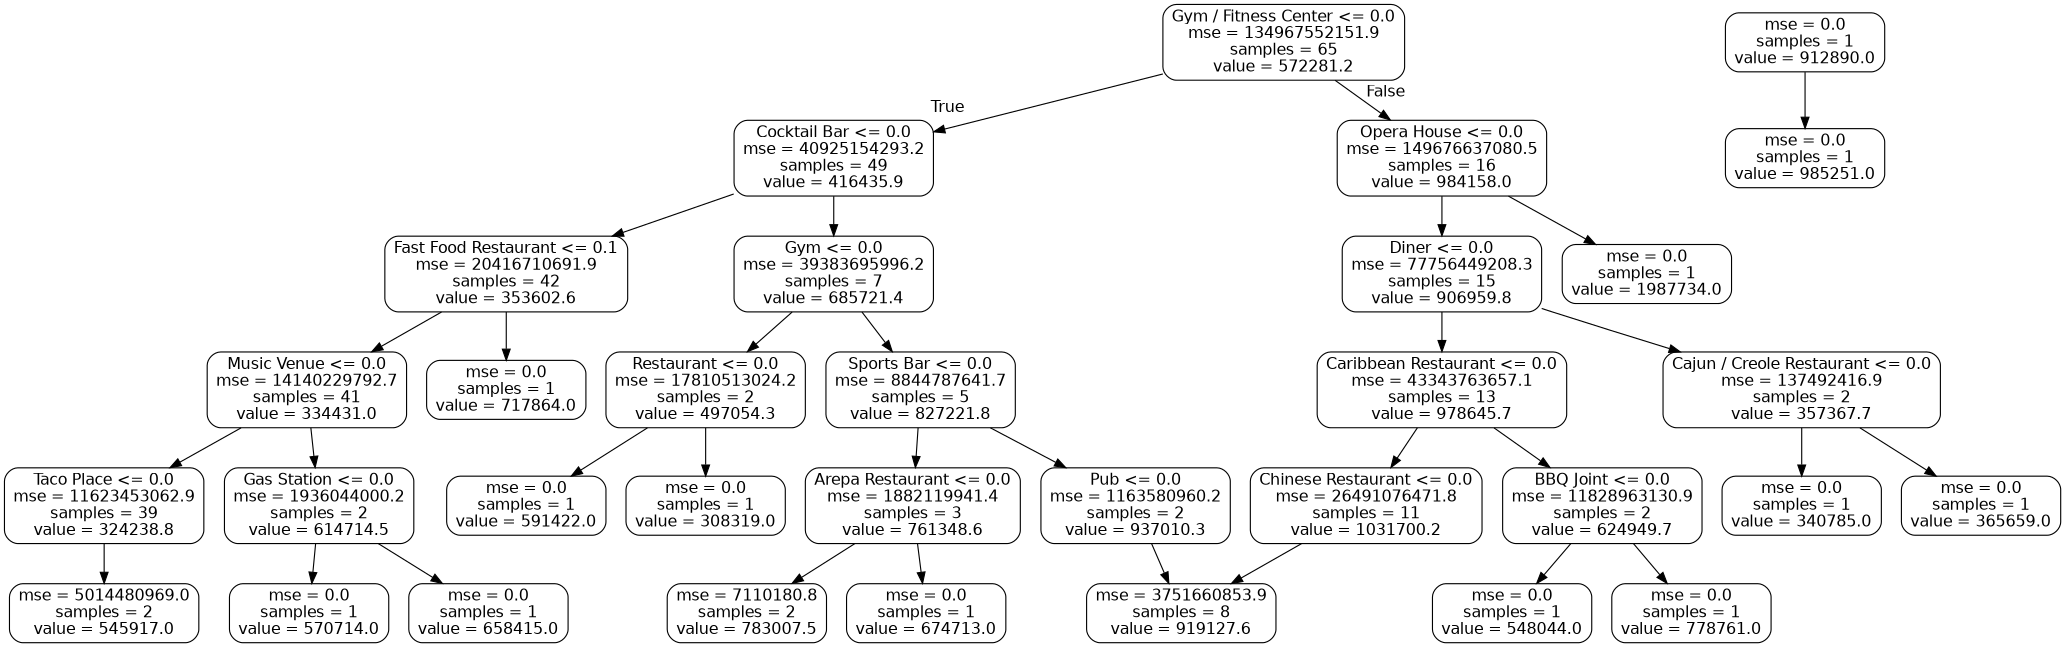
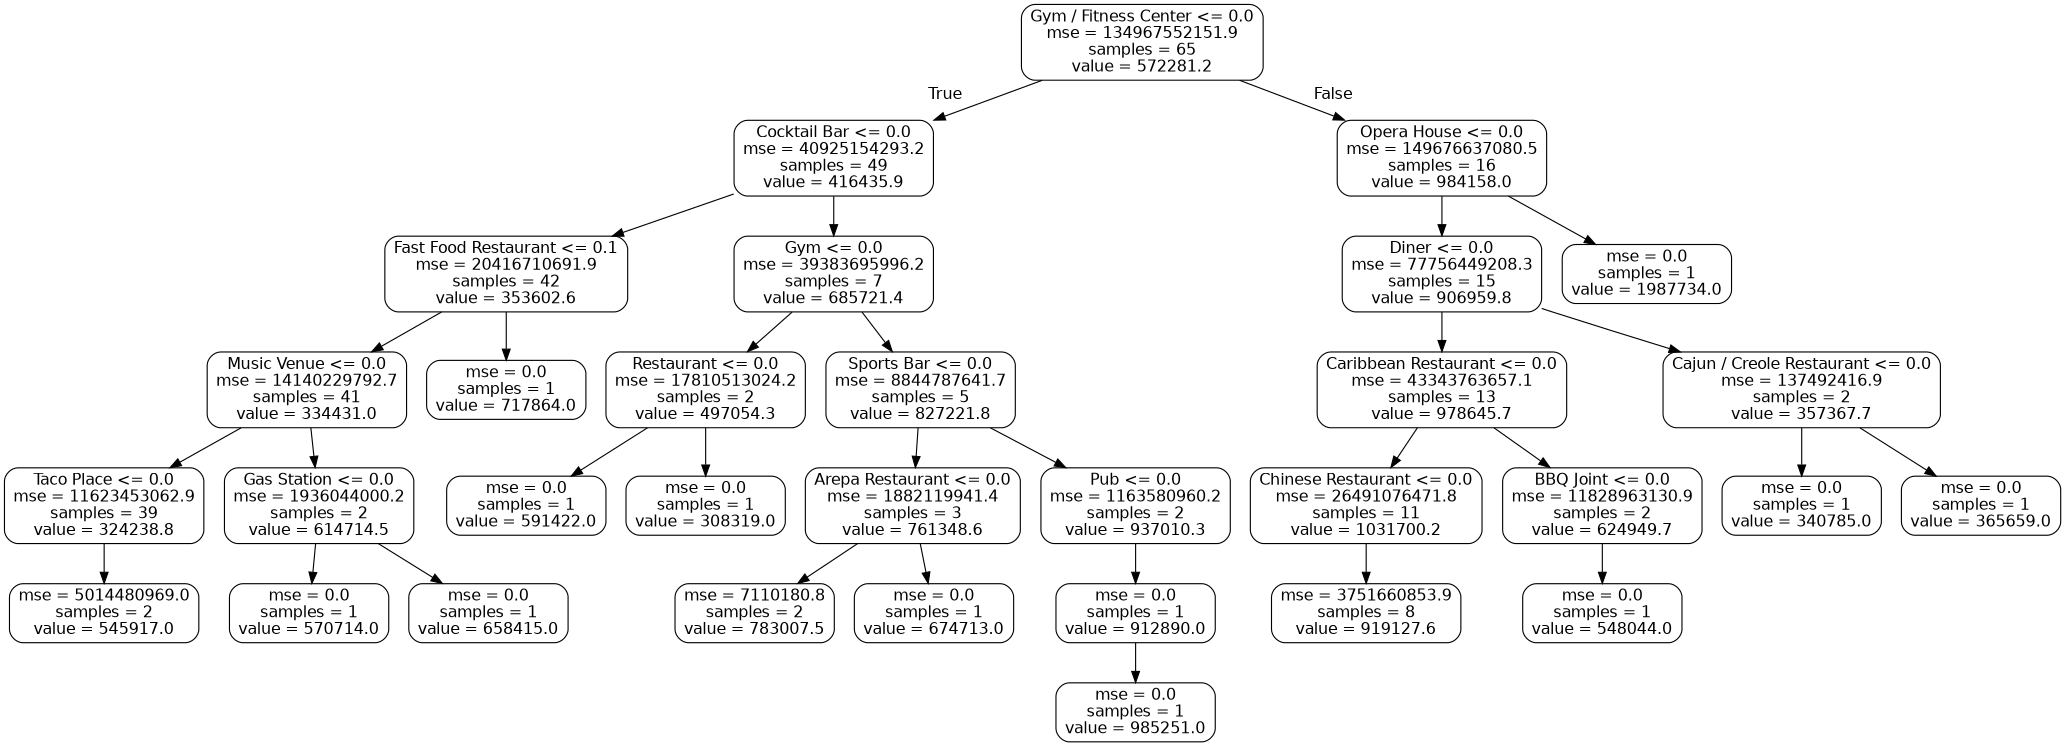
  digraph {
    node [color=black fontname=helvetica shape=box style=rounded]
    edge [fontname=helvetica]
    n1 [label="Gym / Fitness Center <= 0.0\nmse = 134967552151.9\nsamples = 65\nvalue = 572281.2"]
    n2 [label="Cocktail Bar <= 0.0\nmse = 40925154293.2\nsamples = 49\nvalue = 416435.9"]
    n3 [label="Opera House <= 0.0\nmse = 149676637080.5\nsamples = 16\nvalue = 984158.0"]
    n4 [label="Fast Food Restaurant <= 0.1\nmse = 20416710691.9\nsamples = 42\nvalue = 353602.6"]
    n5 [label="Gym <= 0.0\nmse = 39383695996.2\nsamples = 7\nvalue = 685721.4"]
    n6 [label="Diner <= 0.0\nmse = 77756449208.3\nsamples = 15\nvalue = 906959.8"]
    n7 [label="mse = 0.0\nsamples = 1\nvalue = 1987734.0"]
    n8 [label="Music Venue <= 0.0\nmse = 14140229792.7\nsamples = 41\nvalue = 334431.0"]
    n9 [label="mse = 0.0\nsamples = 1\nvalue = 717864.0"]
    n10 [label="Restaurant <= 0.0\nmse = 17810513024.2\nsamples = 2\nvalue = 497054.3"]
    n11 [label="Sports Bar <= 0.0\nmse = 8844787641.7\nsamples = 5\nvalue = 827221.8"]
    n12 [label="Taco Place <= 0.0\nmse = 11623453062.9\nsamples = 39\nvalue = 324238.8"]
    n13 [label="Gas Station <= 0.0\nmse = 1936044000.2\nsamples = 2\nvalue = 614714.5"]
    n14 [label="mse = 5014480969.0\nsamples = 2\nvalue = 545917.0"]
    n15 [label="mse = 0.0\nsamples = 1\nvalue = 570714.0"]
    n16 [label="mse = 0.0\nsamples = 1\nvalue = 658415.0"]
    n17 [label="mse = 0.0\nsamples = 1\nvalue = 591422.0"]
    n18 [label="mse = 0.0\nsamples = 1\nvalue = 308319.0"]
    n19 [label="Arepa Restaurant <= 0.0\nmse = 1882119941.4\nsamples = 3\nvalue = 761348.6"]
    n20 [label="Pub <= 0.0\nmse = 1163580960.2\nsamples = 2\nvalue = 937010.3"]
    n21 [label="mse = 7110180.8\nsamples = 2\nvalue = 783007.5"]
    n22 [label="mse = 0.0\nsamples = 1\nvalue = 674713.0"]
    n23 [label="mse = 0.0\nsamples = 1\nvalue = 912890.0"]
    n24 [label="mse = 0.0\nsamples = 1\nvalue = 985251.0"]
    n25 [label="Caribbean Restaurant <= 0.0\nmse = 43343763657.1\nsamples = 13\nvalue = 978645.7"]
    n26 [label="Cajun / Creole Restaurant <= 0.0\nmse = 137492416.9\nsamples = 2\nvalue = 357367.7"]
    n27 [label="Chinese Restaurant <= 0.0\nmse = 26491076471.8\nsamples = 11\nvalue = 1031700.2"]
    n28 [label="BBQ Joint <= 0.0\nmse = 11828963130.9\nsamples = 2\nvalue = 624949.7"]
    n29 [label="mse = 0.0\nsamples = 1\nvalue = 340785.0"]
    n30 [label="mse = 0.0\nsamples = 1\nvalue = 365659.0"]
    n31 [label="mse = 3751660853.9\nsamples = 8\nvalue = 919127.6"]
    n32 [label="mse = 0.0\nsamples = 1\nvalue = 548044.0"]
-   n33 [label="mse = 0.0\nsamples = 1\nvalue = 778761.0"]
    n1 -> n2 [headlabel=True labelangle=45 labeldistance=2.5]
    n1 -> n3 [headlabel=False labelangle=-45 labeldistance=2.5]
    n2 -> n4
    n2 -> n5
    n3 -> n6
    n3 -> n7
    n4 -> n8
    n4 -> n9
    n5 -> n10
    n5 -> n11
    n6 -> n25
    n6 -> n26
    n8 -> n12
    n8 -> n13
    n10 -> n17
    n10 -> n18
    n11 -> n19
    n11 -> n20
    n12 -> n14
    n13 -> n15
    n13 -> n16
    n19 -> n21
    n19 -> n22
-   n20 -> n31
+   n20 -> n23
    n23 -> n24
    n25 -> n27
    n25 -> n28
    n26 -> n29
    n26 -> n30
    n27 -> n31
    n28 -> n32
-   n28 -> n33
  }
